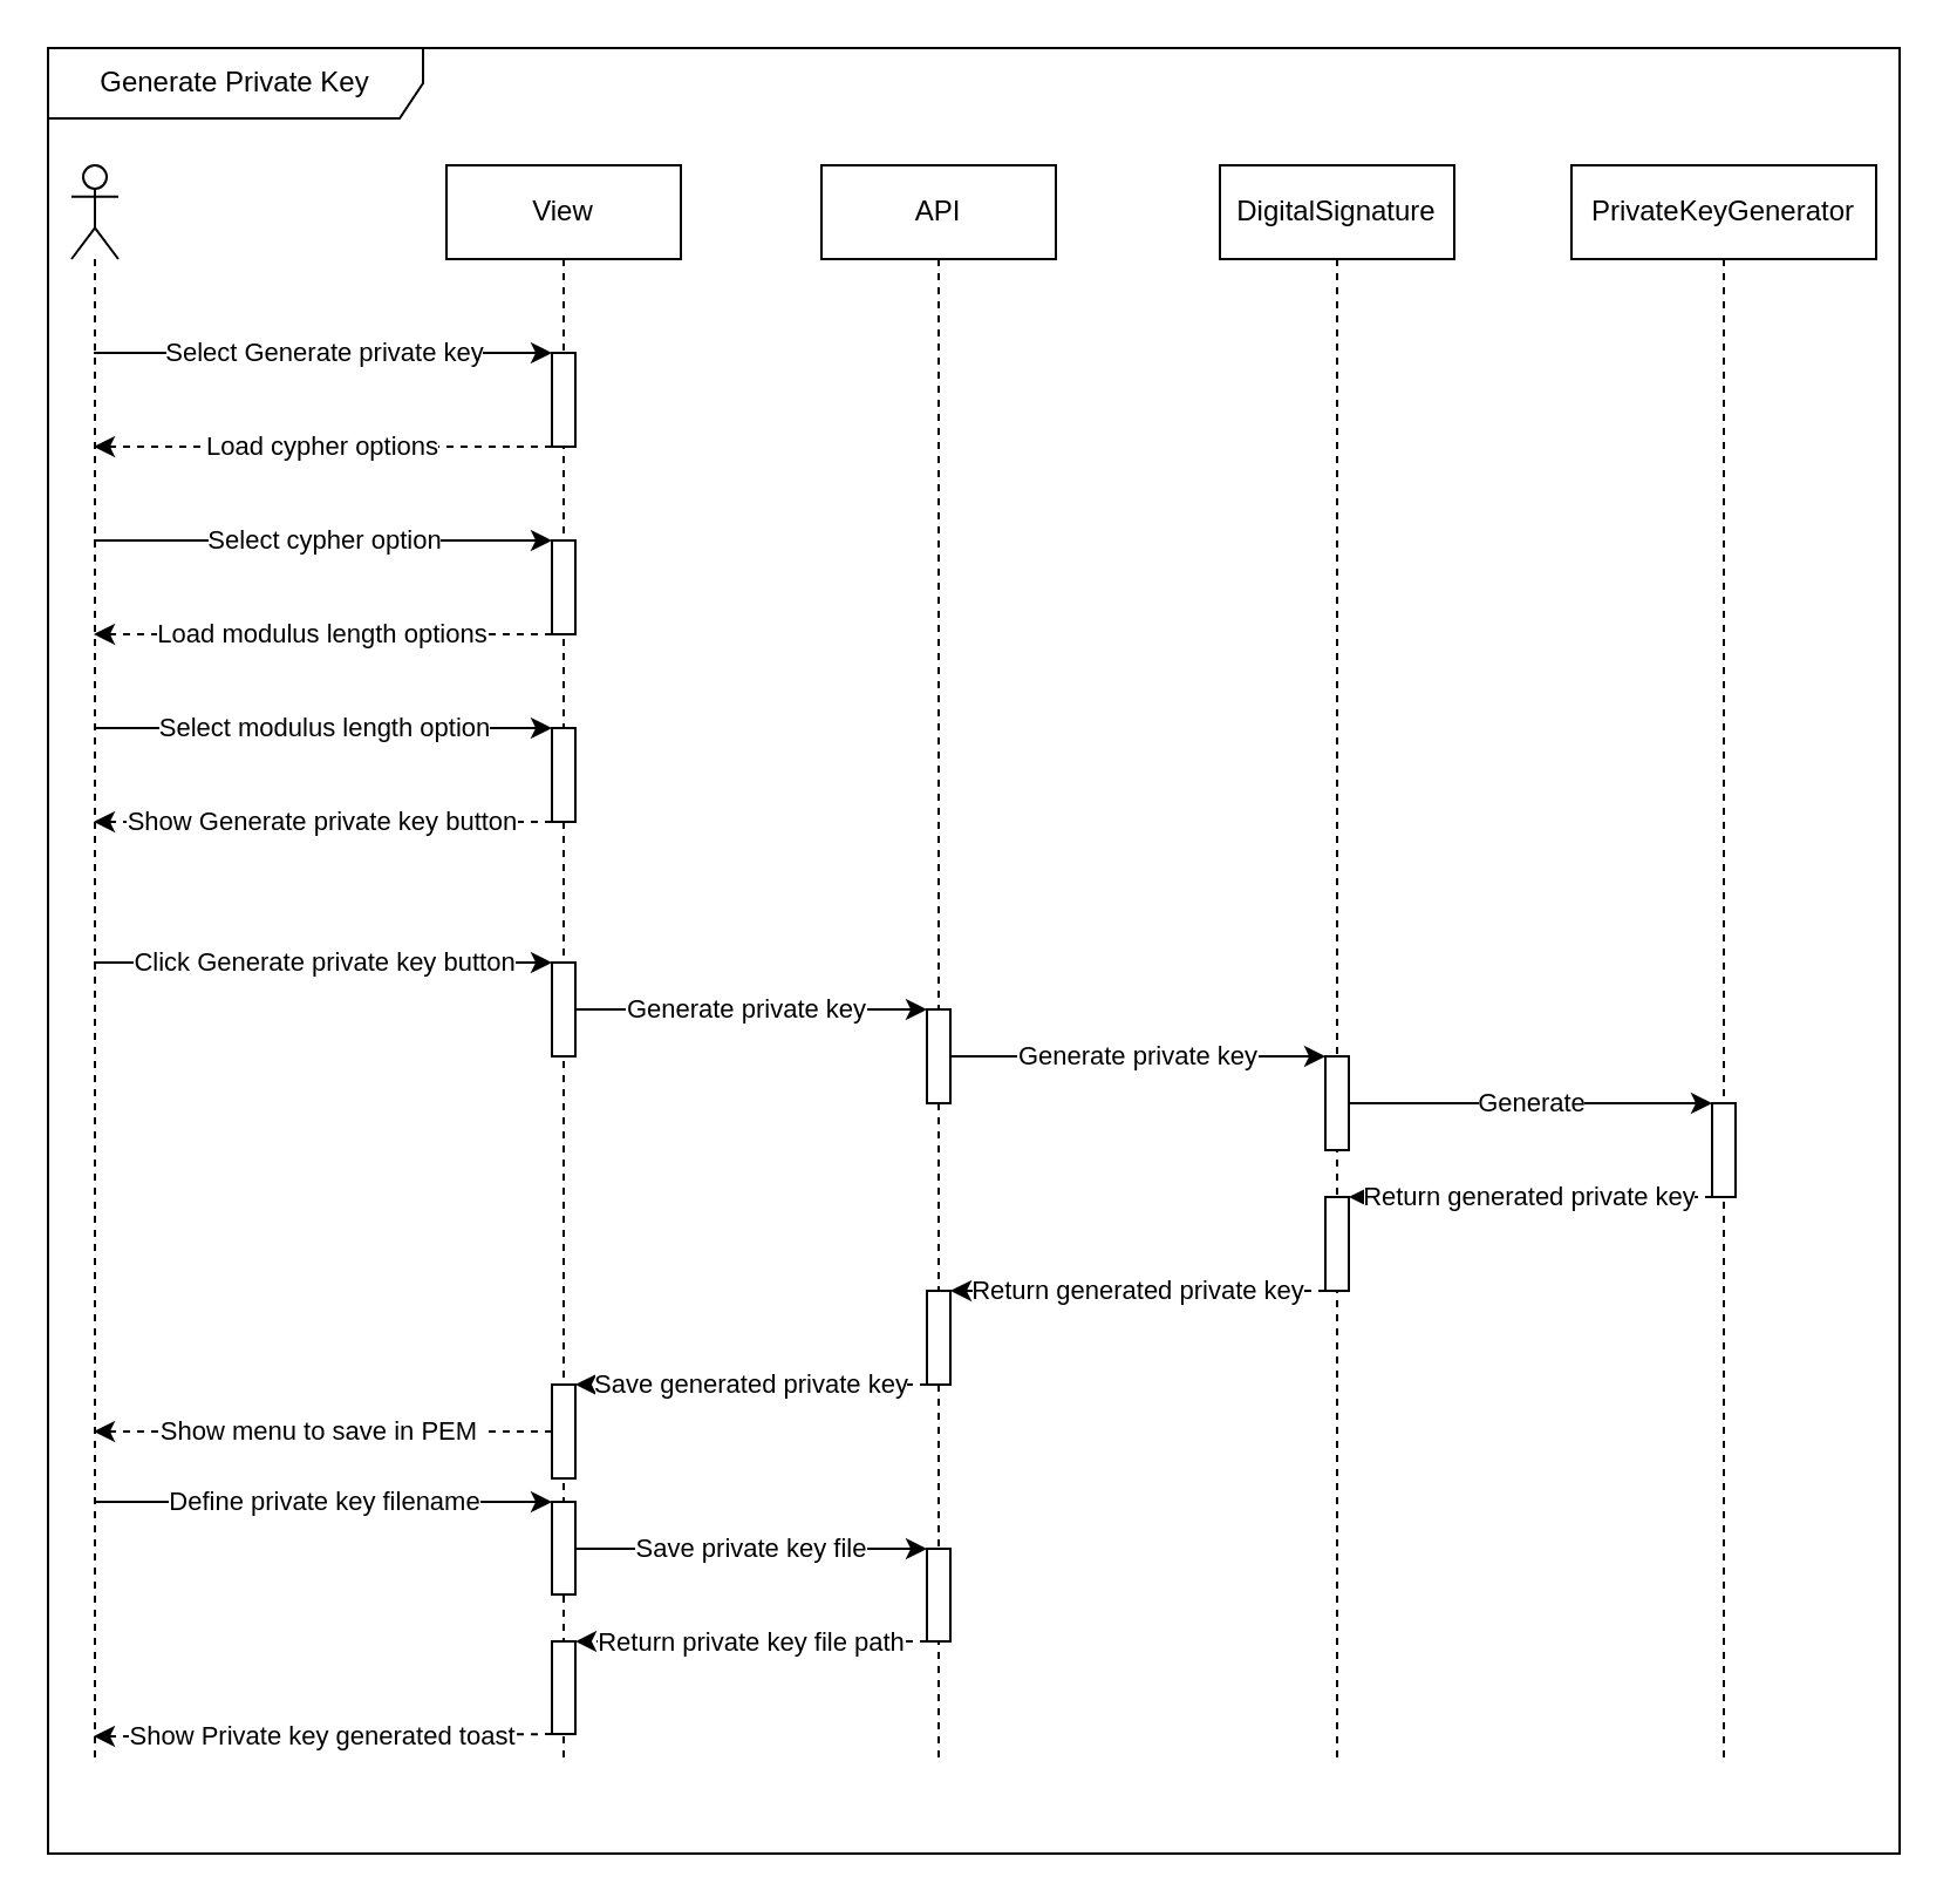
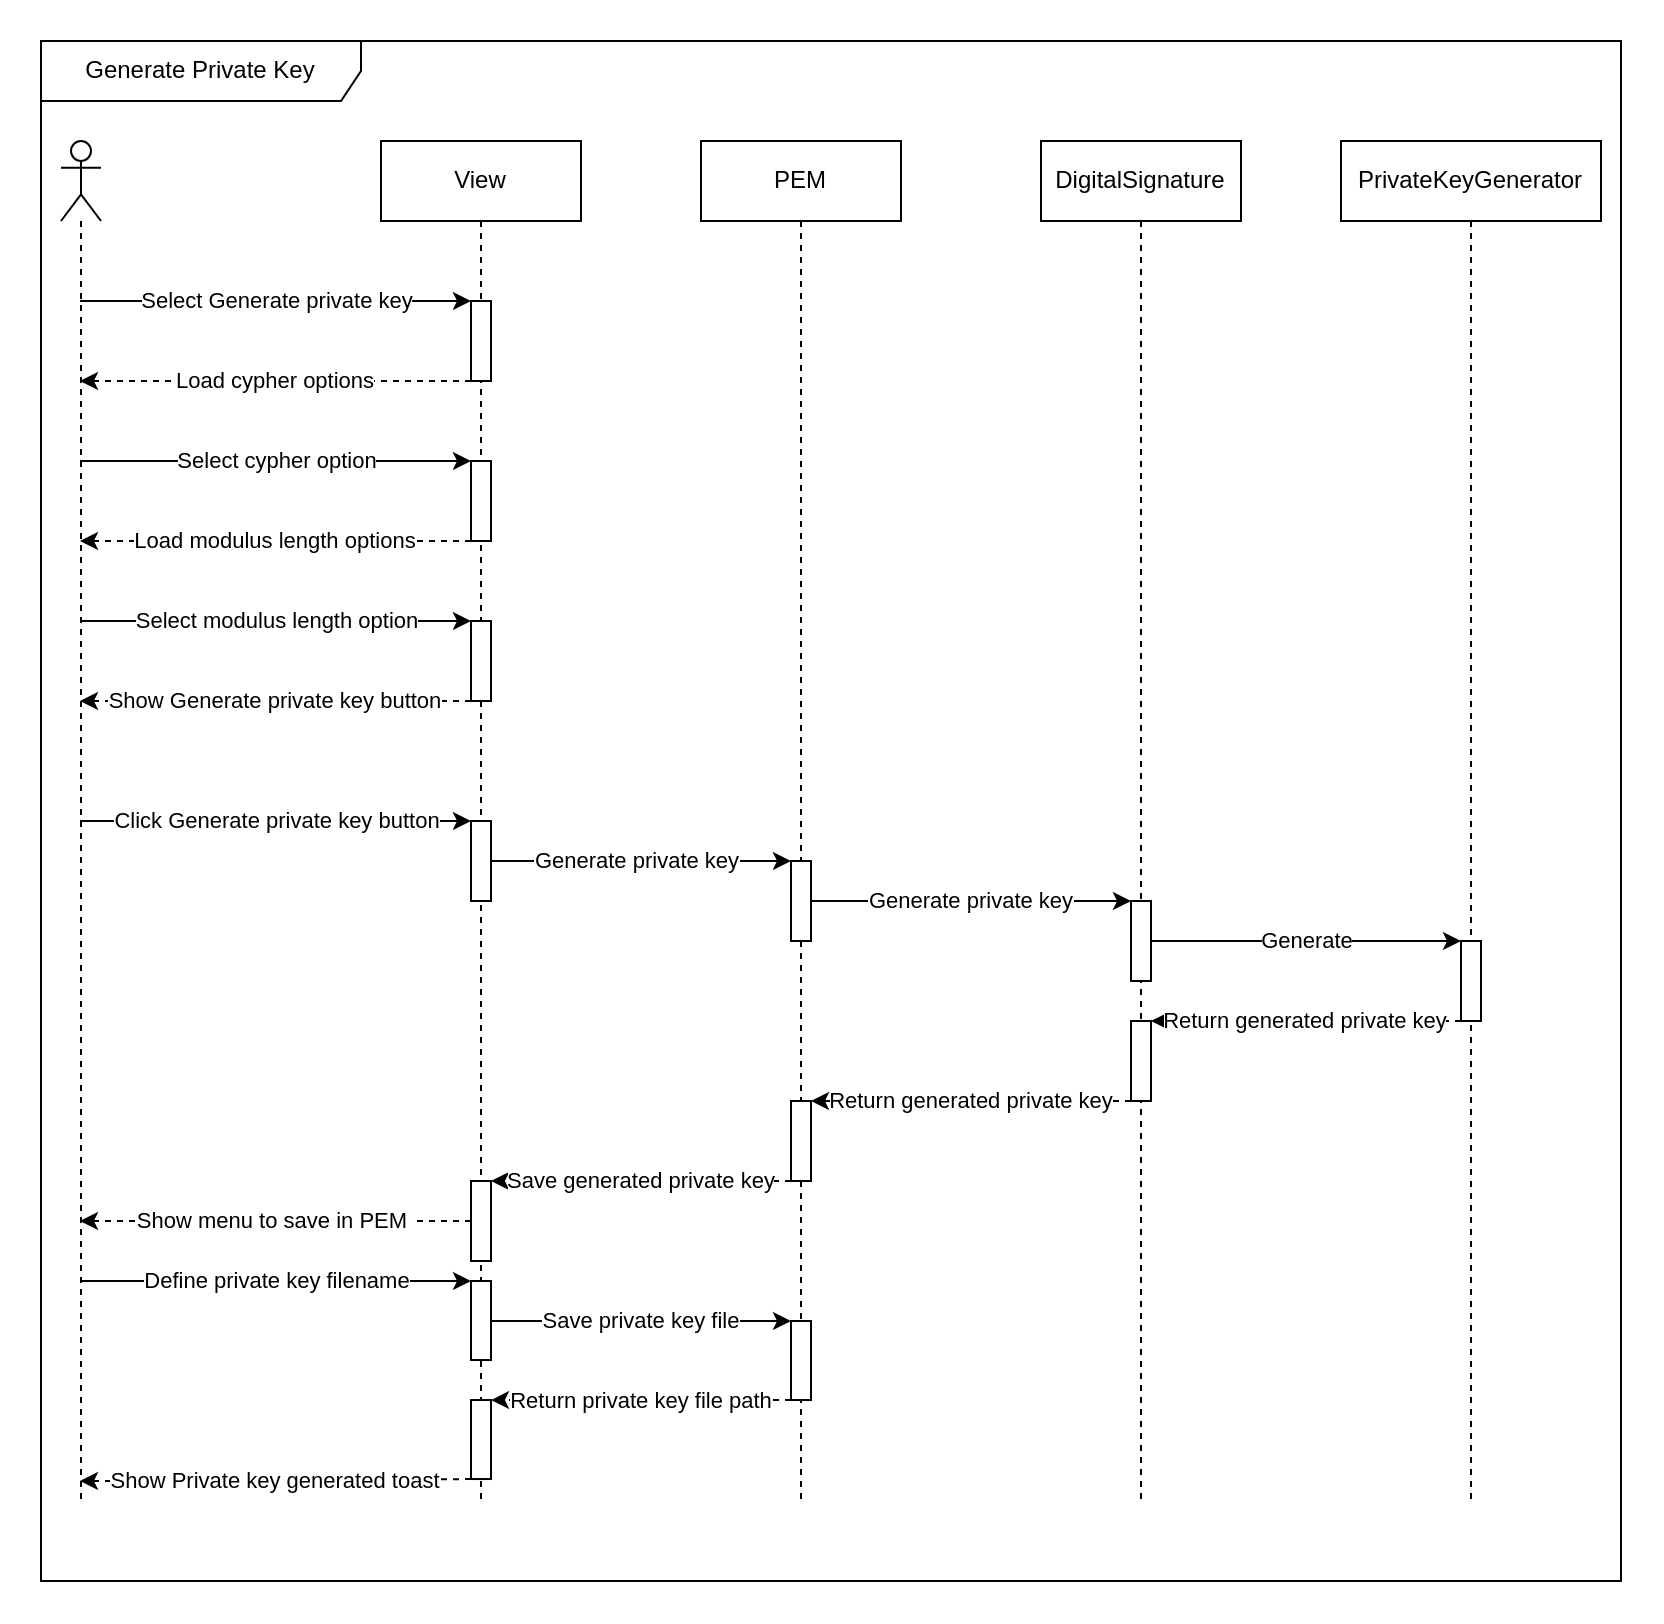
  <mxCell id="0" />
  <mxCell id="1" parent="0" />
  <mxCell id="2" value="Generate Private Key" style="shape=umlFrame;whiteSpace=wrap;html=1;width=160;height=30;" parent="1" vertex="1"><mxGeometry x="20" y="20" width="790" height="770" as="geometry" /></mxCell>
  <mxCell id="3" value="Select Generate private key" style="edgeStyle=none;html=1;" parent="1" source="8" target="24" edge="1"><mxGeometry relative="1" as="geometry"><mxPoint x="330" y="150" as="targetPoint" /><Array as="points"><mxPoint x="160" y="150" /></Array></mxGeometry></mxCell>
  <mxCell id="4" value="Select cypher option" style="edgeStyle=none;html=1;" parent="1" source="8" target="21" edge="1"><mxGeometry relative="1" as="geometry"><Array as="points"><mxPoint x="160" y="230" /></Array></mxGeometry></mxCell>
  <mxCell id="5" value="Select modulus length option" style="edgeStyle=none;html=1;" parent="1" source="8" target="22" edge="1"><mxGeometry relative="1" as="geometry"><Array as="points"><mxPoint x="160" y="310" /></Array></mxGeometry></mxCell>
  <mxCell id="6" value="Click Generate private key button" style="edgeStyle=none;html=1;" parent="1" source="8" target="23" edge="1"><mxGeometry relative="1" as="geometry" /></mxCell>
  <mxCell id="7" value="Define private key filename" style="edgeStyle=none;html=1;" parent="1" source="8" target="26" edge="1"><mxGeometry relative="1" as="geometry"><Array as="points"><mxPoint x="150" y="640" /></Array></mxGeometry></mxCell>
  <mxCell id="8" value="" style="shape=umlLifeline;participant=umlActor;perimeter=lifelinePerimeter;whiteSpace=wrap;html=1;container=1;collapsible=0;recursiveResize=0;verticalAlign=top;spacingTop=36;outlineConnect=0;" parent="1" vertex="1"><mxGeometry x="30" y="70" width="20" height="680" as="geometry" /></mxCell>
  <mxCell id="9" value="Load cypher options" style="edgeStyle=none;html=1;dashed=1;" parent="1" source="24" target="8" edge="1"><mxGeometry relative="1" as="geometry"><Array as="points"><mxPoint x="150" y="190" /></Array></mxGeometry></mxCell>
  <mxCell id="10" value="Load modulus length options" style="edgeStyle=none;html=1;dashed=1;" parent="1" source="21" target="8" edge="1"><mxGeometry relative="1" as="geometry"><Array as="points"><mxPoint x="160" y="270" /></Array></mxGeometry></mxCell>
  <mxCell id="11" value="Show Generate private key button" style="edgeStyle=none;html=1;dashed=1;" parent="1" source="22" target="8" edge="1"><mxGeometry relative="1" as="geometry"><Array as="points"><mxPoint x="160" y="350" /></Array></mxGeometry></mxCell>
  <mxCell id="12" value="Generate private key" style="edgeStyle=none;html=1;" parent="1" source="20" target="28" edge="1"><mxGeometry relative="1" as="geometry"><Array as="points" /></mxGeometry></mxCell>
  <mxCell id="13" value="Generate private key" style="edgeStyle=none;html=1;" parent="1" source="28" target="33" edge="1"><mxGeometry relative="1" as="geometry"><mxPoint x="510" y="315" as="targetPoint" /><Array as="points" /></mxGeometry></mxCell>
  <mxCell id="14" value="Generate" style="edgeStyle=none;html=1;" parent="1" source="33" target="36" edge="1"><mxGeometry relative="1" as="geometry" /></mxCell>
  <mxCell id="15" value="Return generated private key" style="edgeStyle=none;html=1;dashed=1;" parent="1" source="36" target="34" edge="1"><mxGeometry relative="1" as="geometry"><Array as="points" /></mxGeometry></mxCell>
  <mxCell id="16" value="Return generated private key" style="edgeStyle=none;html=1;dashed=1;" parent="1" source="34" target="29" edge="1"><mxGeometry relative="1" as="geometry" /></mxCell>
  <mxCell id="17" value="Save generated private key" style="edgeStyle=none;html=1;dashed=1;" parent="1" source="29" target="25" edge="1"><mxGeometry relative="1" as="geometry" /></mxCell>
  <mxCell id="18" value="Show menu to save in PEM&amp;nbsp;" style="edgeStyle=none;html=1;dashed=1;" parent="1" source="25" target="8" edge="1"><mxGeometry relative="1" as="geometry"><Array as="points"><mxPoint x="140" y="610" /></Array></mxGeometry></mxCell>
  <mxCell id="19" value="Save private key file" style="edgeStyle=none;html=1;" parent="1" source="26" target="31" edge="1"><mxGeometry relative="1" as="geometry" /></mxCell>
  <mxCell id="20" value="View" style="shape=umlLifeline;perimeter=lifelinePerimeter;whiteSpace=wrap;html=1;container=1;collapsible=0;recursiveResize=0;outlineConnect=0;fillColor=none;" parent="1" vertex="1"><mxGeometry x="190" y="70" width="100" height="680" as="geometry" /></mxCell>
  <mxCell id="21" value="" style="html=1;points=[];perimeter=orthogonalPerimeter;" parent="1" vertex="1"><mxGeometry x="235" y="230" width="10" height="40" as="geometry" /></mxCell>
  <mxCell id="22" value="" style="html=1;points=[];perimeter=orthogonalPerimeter;" parent="1" vertex="1"><mxGeometry x="235" y="310" width="10" height="40" as="geometry" /></mxCell>
  <mxCell id="23" value="" style="html=1;points=[];perimeter=orthogonalPerimeter;" parent="1" vertex="1"><mxGeometry x="235" y="410" width="10" height="40" as="geometry" /></mxCell>
  <mxCell id="24" value="" style="html=1;points=[];perimeter=orthogonalPerimeter;" parent="1" vertex="1"><mxGeometry x="235" y="150" width="10" height="40" as="geometry" /></mxCell>
  <mxCell id="25" value="" style="html=1;points=[];perimeter=orthogonalPerimeter;" parent="1" vertex="1"><mxGeometry x="235" y="590" width="10" height="40" as="geometry" /></mxCell>
  <mxCell id="26" value="" style="html=1;points=[];perimeter=orthogonalPerimeter;" parent="1" vertex="1"><mxGeometry x="235" y="640.004" width="10" height="39.506" as="geometry" /></mxCell>
- <mxCell id="27" value="API" style="shape=umlLifeline;perimeter=lifelinePerimeter;whiteSpace=wrap;html=1;container=1;collapsible=0;recursiveResize=0;outlineConnect=0;fillColor=none;" parent="1" vertex="1"><mxGeometry x="350" y="70" width="100" height="680" as="geometry" /></mxCell>
+ <mxCell id="27" value="PEM" style="shape=umlLifeline;perimeter=lifelinePerimeter;whiteSpace=wrap;html=1;container=1;collapsible=0;recursiveResize=0;outlineConnect=0;fillColor=none;" parent="1" vertex="1"><mxGeometry x="350" y="70" width="100" height="680" as="geometry" /></mxCell>
  <mxCell id="28" value="" style="html=1;points=[];perimeter=orthogonalPerimeter;" parent="1" vertex="1"><mxGeometry x="395" y="430" width="10" height="40" as="geometry" /></mxCell>
  <mxCell id="29" value="" style="html=1;points=[];perimeter=orthogonalPerimeter;" parent="1" vertex="1"><mxGeometry x="395" y="550" width="10" height="40" as="geometry" /></mxCell>
  <mxCell id="30" value="Return private key file path" style="edgeStyle=none;html=1;dashed=1;" parent="1" source="31" target="38" edge="1"><mxGeometry relative="1" as="geometry" /></mxCell>
  <mxCell id="31" value="" style="html=1;points=[];perimeter=orthogonalPerimeter;" parent="1" vertex="1"><mxGeometry x="395" y="660.004" width="10" height="39.506" as="geometry" /></mxCell>
  <mxCell id="32" value="DigitalSignature" style="shape=umlLifeline;perimeter=lifelinePerimeter;whiteSpace=wrap;html=1;container=1;collapsible=0;recursiveResize=0;outlineConnect=0;fillColor=none;" parent="1" vertex="1"><mxGeometry x="520" y="70" width="100" height="680" as="geometry" /></mxCell>
  <mxCell id="33" value="" style="html=1;points=[];perimeter=orthogonalPerimeter;" parent="1" vertex="1"><mxGeometry x="565" y="450" width="10" height="40" as="geometry" /></mxCell>
  <mxCell id="34" value="" style="html=1;points=[];perimeter=orthogonalPerimeter;" parent="1" vertex="1"><mxGeometry x="565" y="510" width="10" height="40" as="geometry" /></mxCell>
  <mxCell id="35" value="PrivateKeyGenerator" style="shape=umlLifeline;perimeter=lifelinePerimeter;whiteSpace=wrap;html=1;container=1;collapsible=0;recursiveResize=0;outlineConnect=0;fillColor=none;" parent="1" vertex="1"><mxGeometry x="670" y="70" width="130" height="680" as="geometry" /></mxCell>
  <mxCell id="36" value="" style="html=1;points=[];perimeter=orthogonalPerimeter;" parent="1" vertex="1"><mxGeometry x="730" y="470" width="10" height="40" as="geometry" /></mxCell>
  <mxCell id="37" value="Show Private key generated toast" style="edgeStyle=none;html=1;dashed=1;" parent="1" source="38" target="8" edge="1"><mxGeometry relative="1" as="geometry"><Array as="points"><mxPoint x="140" y="740" /></Array></mxGeometry></mxCell>
  <mxCell id="38" value="" style="html=1;points=[];perimeter=orthogonalPerimeter;" parent="1" vertex="1"><mxGeometry x="235" y="699.514" width="10" height="39.506" as="geometry" /></mxCell>
